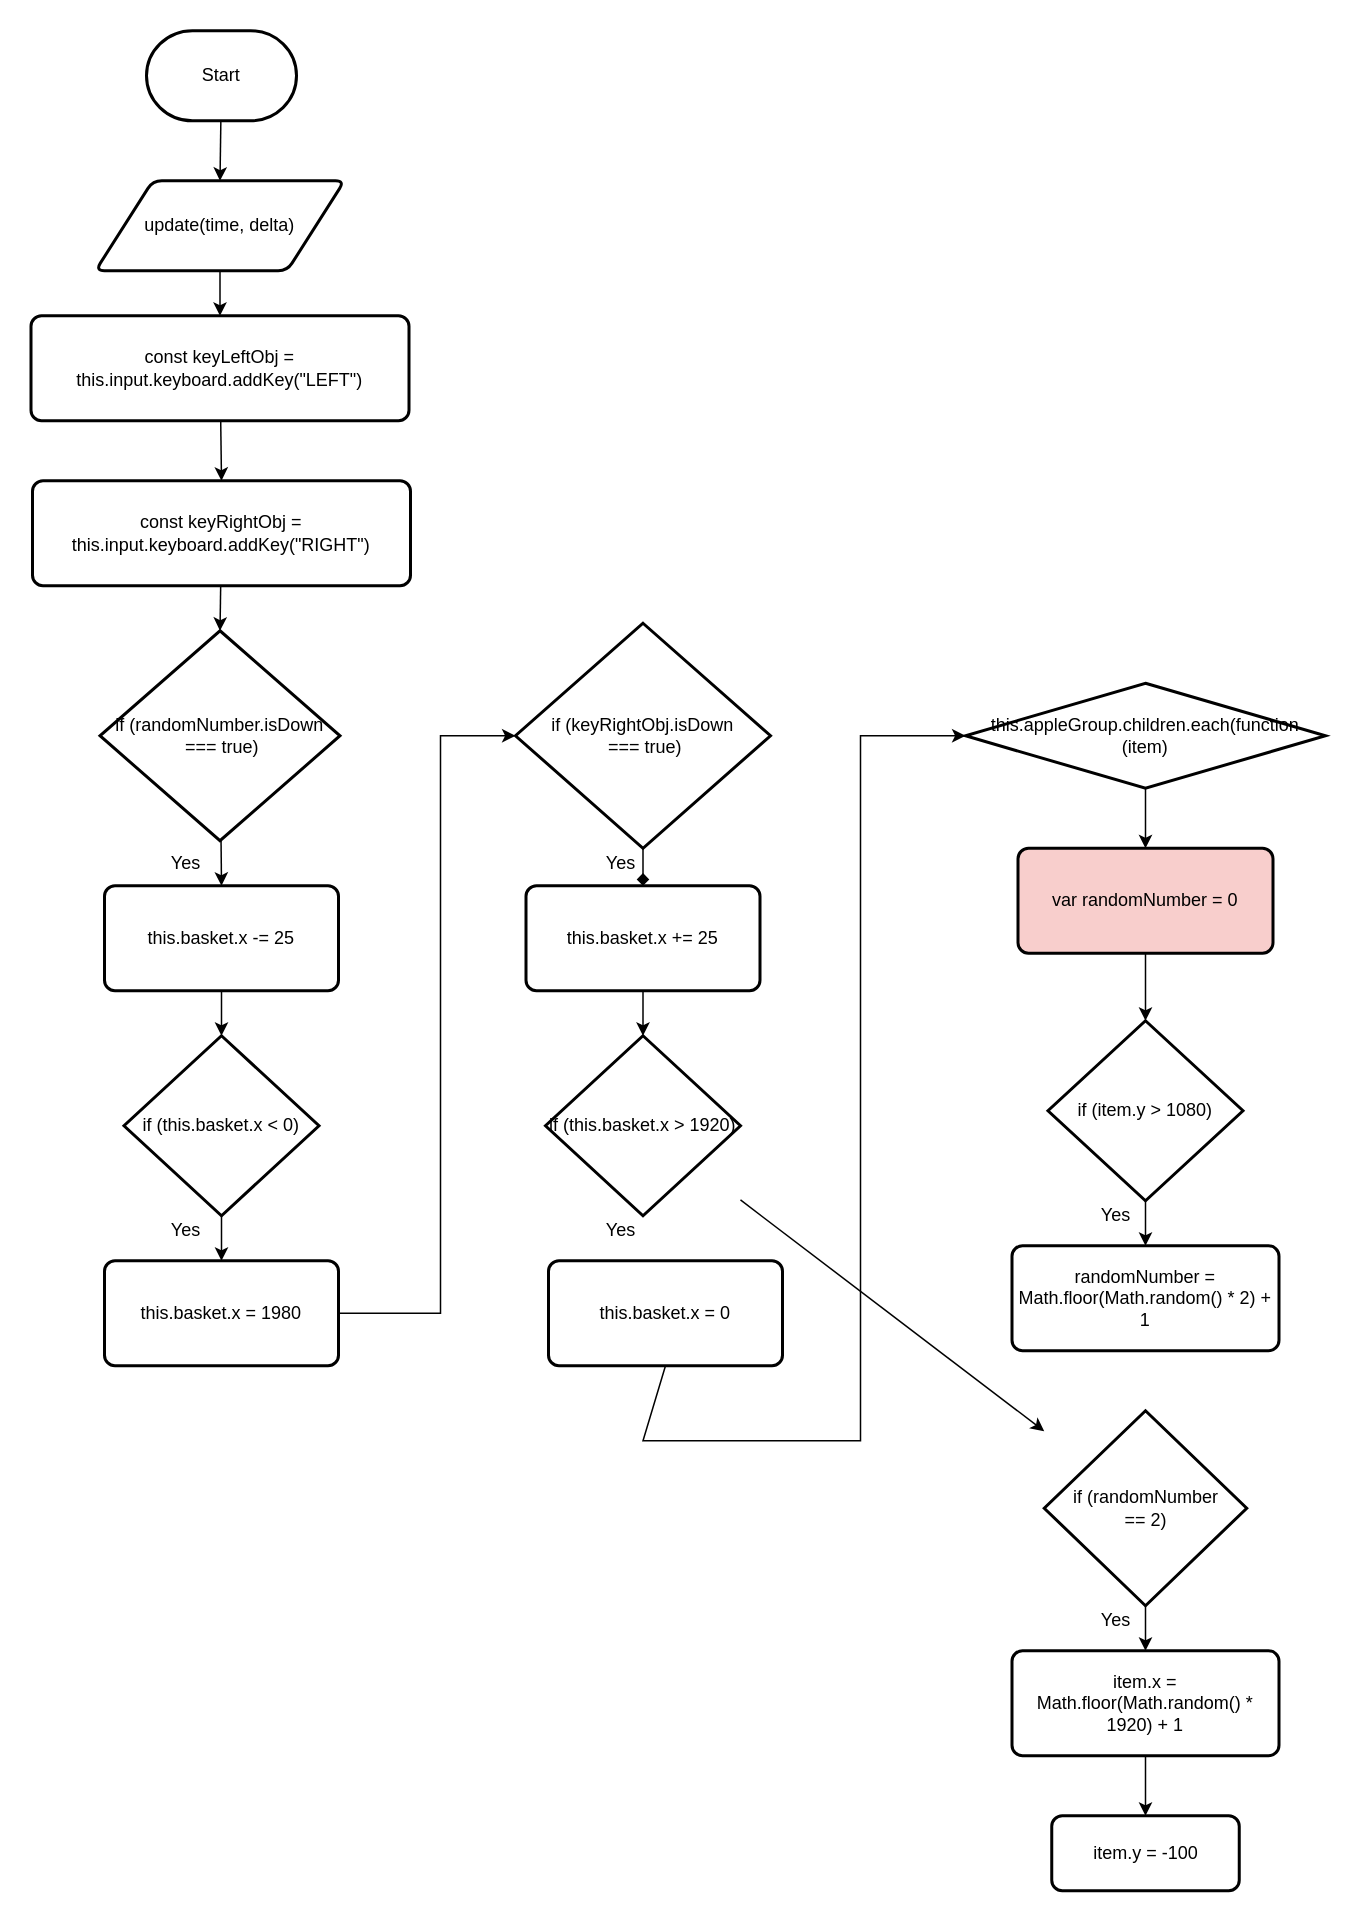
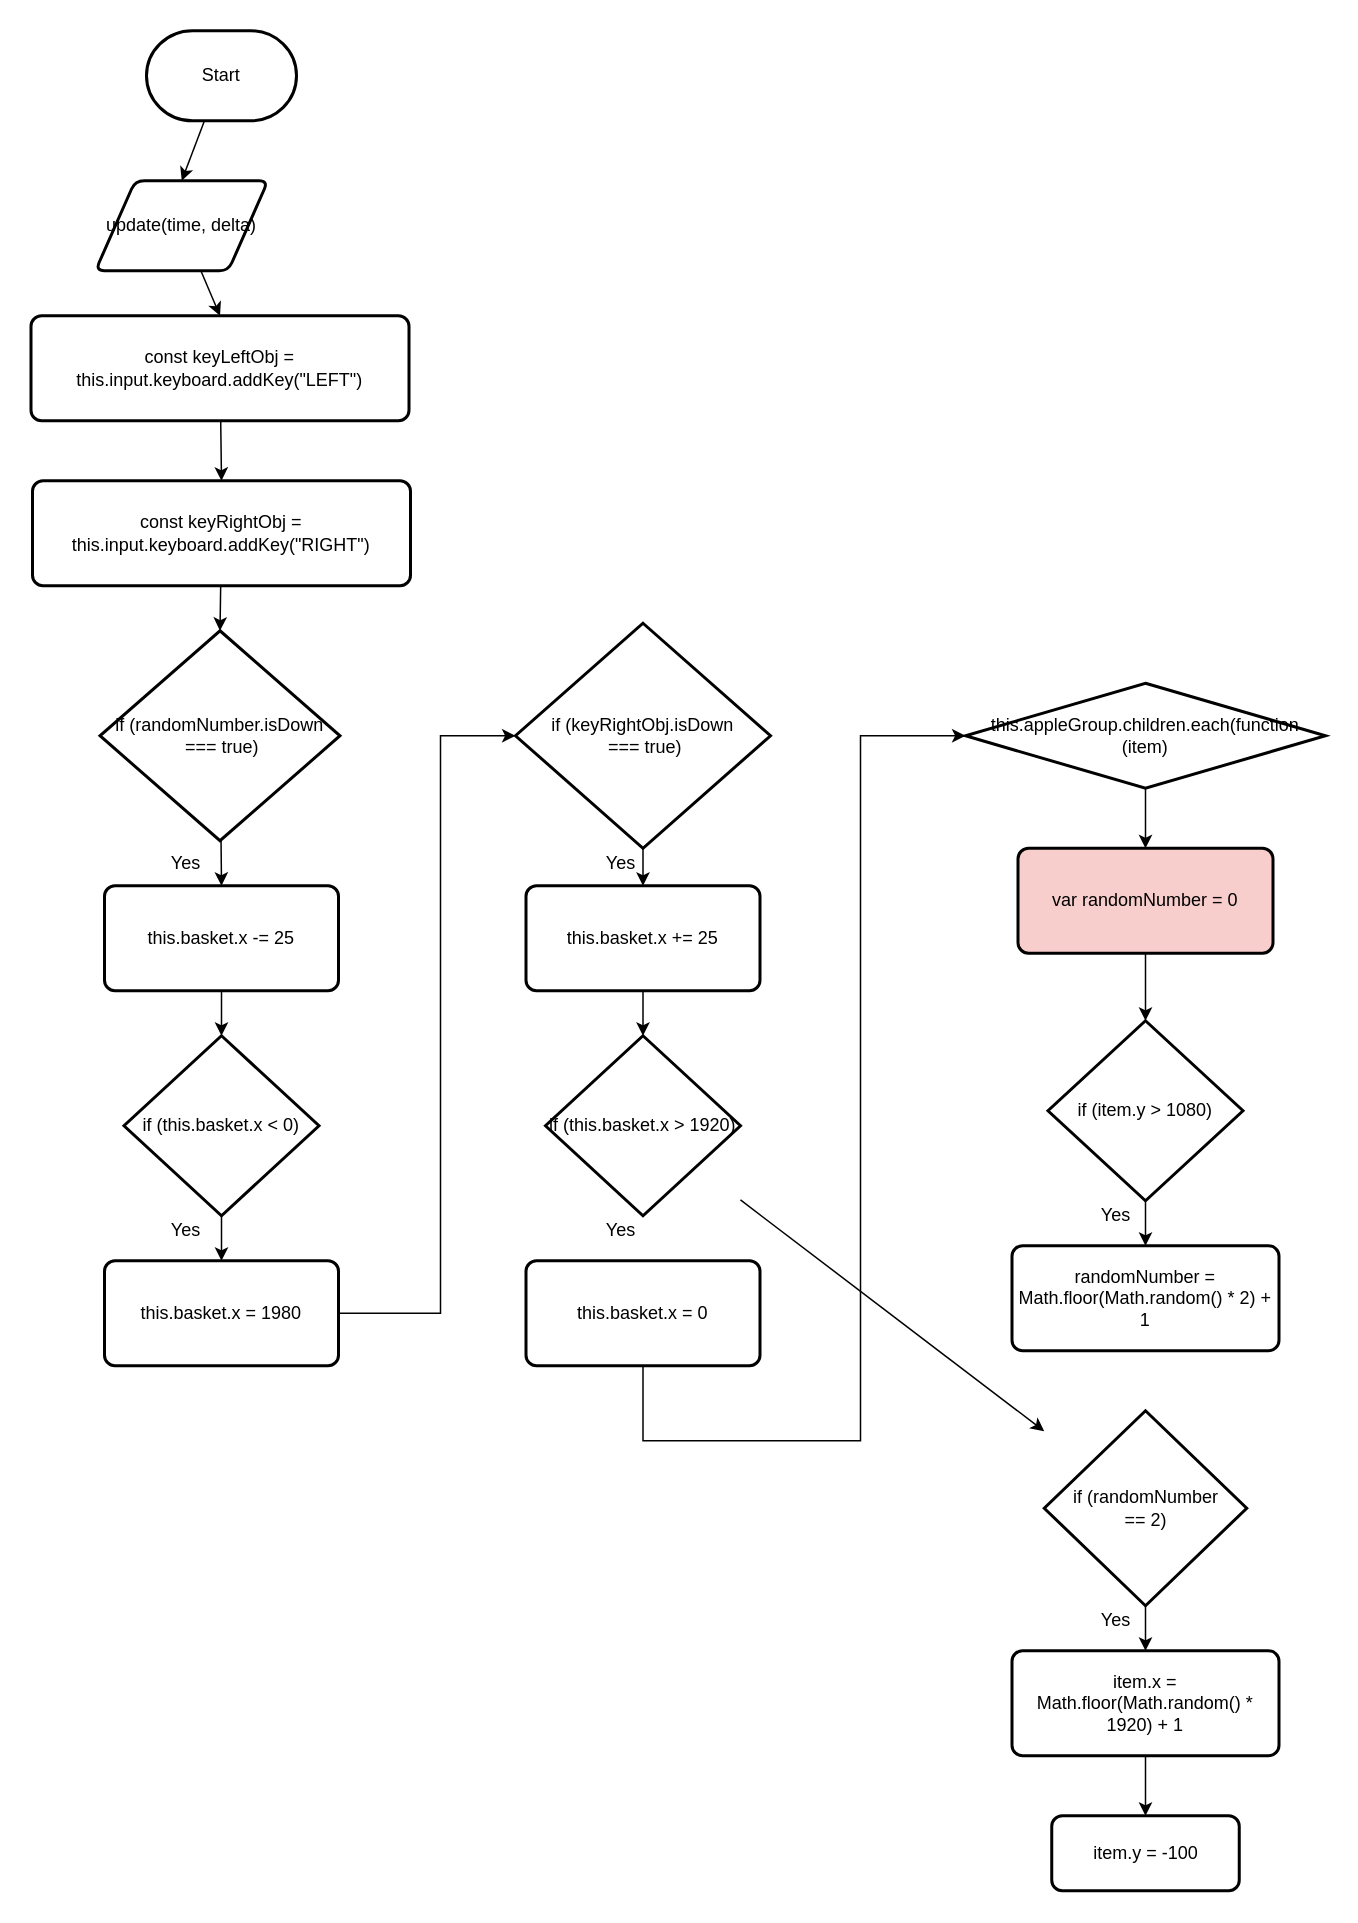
  <mxCell id="0" />
  <mxCell id="1" parent="0" />
  <mxCell id="2" style="edgeStyle=none;rounded=0;html=1;entryX=0.5;entryY=0;entryDx=0;entryDy=0;" edge="1" parent="1" source="3" target="5"><mxGeometry relative="1" as="geometry" /></mxCell>
  <mxCell id="3" value="Start" style="strokeWidth=2;html=1;shape=mxgraph.flowchart.terminator;whiteSpace=wrap;" vertex="1" parent="1"><mxGeometry x="97" y="20" width="100" height="60" as="geometry" /></mxCell>
  <mxCell id="4" style="edgeStyle=none;rounded=0;html=1;entryX=0.5;entryY=0;entryDx=0;entryDy=0;" edge="1" parent="1" source="5" target="7"><mxGeometry relative="1" as="geometry" /></mxCell>
- <mxCell id="5" value="update(time, delta)" style="shape=parallelogram;html=1;strokeWidth=2;perimeter=parallelogramPerimeter;whiteSpace=wrap;rounded=1;arcSize=12;size=0.23;" vertex="1" parent="1"><mxGeometry x="63" y="120" width="166" height="60" as="geometry" /></mxCell>
+ <mxCell id="5" value="update(time, delta)" style="shape=parallelogram;html=1;strokeWidth=2;perimeter=parallelogramPerimeter;whiteSpace=wrap;rounded=1;arcSize=12;size=0.23;" vertex="1" parent="1"><mxGeometry x="63" y="120" width="115" height="60" as="geometry" /></mxCell>
  <mxCell id="6" style="edgeStyle=none;rounded=0;html=1;entryX=0.5;entryY=0;entryDx=0;entryDy=0;" edge="1" parent="1" source="7" target="9"><mxGeometry relative="1" as="geometry" /></mxCell>
  <mxCell id="7" value="const keyLeftObj = this.input.keyboard.addKey(&quot;LEFT&quot;)" style="rounded=1;whiteSpace=wrap;html=1;absoluteArcSize=1;arcSize=14;strokeWidth=2;" vertex="1" parent="1"><mxGeometry x="20" y="210" width="252" height="70" as="geometry" /></mxCell>
  <mxCell id="8" style="edgeStyle=none;rounded=0;html=1;entryX=0.5;entryY=0;entryDx=0;entryDy=0;entryPerimeter=0;" edge="1" parent="1" source="9" target="11"><mxGeometry relative="1" as="geometry" /></mxCell>
  <mxCell id="9" value="const keyRightObj = this.input.keyboard.addKey(&quot;RIGHT&quot;)" style="rounded=1;whiteSpace=wrap;html=1;absoluteArcSize=1;arcSize=14;strokeWidth=2;" vertex="1" parent="1"><mxGeometry x="21" y="320" width="252" height="70" as="geometry" /></mxCell>
  <mxCell id="10" style="edgeStyle=none;rounded=0;html=1;entryX=0.5;entryY=0;entryDx=0;entryDy=0;" edge="1" parent="1" source="11" target="13"><mxGeometry relative="1" as="geometry" /></mxCell>
  <mxCell id="11" value="if (randomNumber.isDown&lt;br&gt;&amp;nbsp;=== true)" style="strokeWidth=2;html=1;shape=mxgraph.flowchart.decision;whiteSpace=wrap;" vertex="1" parent="1"><mxGeometry x="66" y="420" width="160" height="140" as="geometry" /></mxCell>
  <mxCell id="12" style="edgeStyle=none;rounded=0;html=1;entryX=0.5;entryY=0;entryDx=0;entryDy=0;entryPerimeter=0;" edge="1" parent="1" source="13" target="15"><mxGeometry relative="1" as="geometry" /></mxCell>
  <mxCell id="13" value="this.basket.x -= 25" style="rounded=1;whiteSpace=wrap;html=1;absoluteArcSize=1;arcSize=14;strokeWidth=2;" vertex="1" parent="1"><mxGeometry x="69" y="590" width="156" height="70" as="geometry" /></mxCell>
  <mxCell id="14" style="edgeStyle=none;rounded=0;html=1;entryX=0.5;entryY=0;entryDx=0;entryDy=0;" edge="1" parent="1" source="15" target="17"><mxGeometry relative="1" as="geometry" /></mxCell>
  <mxCell id="15" value="if (this.basket.x &amp;lt; 0)" style="strokeWidth=2;html=1;shape=mxgraph.flowchart.decision;whiteSpace=wrap;" vertex="1" parent="1"><mxGeometry x="82" y="690" width="130" height="120" as="geometry" /></mxCell>
  <mxCell id="16" style="edgeStyle=none;rounded=0;html=1;entryX=0;entryY=0.5;entryDx=0;entryDy=0;entryPerimeter=0;" edge="1" parent="1" source="17" target="19"><mxGeometry relative="1" as="geometry"><mxPoint x="303" y="480" as="targetPoint" /><Array as="points"><mxPoint x="293" y="875" /><mxPoint x="293" y="490" /></Array></mxGeometry></mxCell>
  <mxCell id="17" value="this.basket.x = 1980" style="rounded=1;whiteSpace=wrap;html=1;absoluteArcSize=1;arcSize=14;strokeWidth=2;" vertex="1" parent="1"><mxGeometry x="69" y="840" width="156" height="70" as="geometry" /></mxCell>
- <mxCell id="18" style="edgeStyle=none;rounded=0;html=1;entryX=0.5;entryY=0;entryDx=0;entryDy=0;endArrow=diamond;" edge="1" parent="1" source="19" target="21"><mxGeometry relative="1" as="geometry" /></mxCell>
+ <mxCell id="18" style="edgeStyle=none;rounded=0;html=1;entryX=0.5;entryY=0;entryDx=0;entryDy=0;" edge="1" parent="1" source="19" target="21"><mxGeometry relative="1" as="geometry" /></mxCell>
  <mxCell id="19" value="if (keyRightObj.isDown&lt;br&gt;&amp;nbsp;=== true)" style="strokeWidth=2;html=1;shape=mxgraph.flowchart.decision;whiteSpace=wrap;" vertex="1" parent="1"><mxGeometry x="343" y="415" width="170" height="150" as="geometry" /></mxCell>
  <mxCell id="20" style="edgeStyle=none;rounded=0;html=1;entryX=0.5;entryY=0;entryDx=0;entryDy=0;entryPerimeter=0;" edge="1" parent="1" source="21" target="23"><mxGeometry relative="1" as="geometry" /></mxCell>
  <mxCell id="21" value="this.basket.x += 25" style="rounded=1;whiteSpace=wrap;html=1;absoluteArcSize=1;arcSize=14;strokeWidth=2;" vertex="1" parent="1"><mxGeometry x="350" y="590" width="156" height="70" as="geometry" /></mxCell>
  <mxCell id="22" style="edgeStyle=none;rounded=0;html=1;" edge="1" parent="1" source="23" target="38"><mxGeometry relative="1" as="geometry" /></mxCell>
  <mxCell id="23" value="if (this.basket.x &amp;gt; 1920)" style="strokeWidth=2;html=1;shape=mxgraph.flowchart.decision;whiteSpace=wrap;" vertex="1" parent="1"><mxGeometry x="363" y="690" width="130" height="120" as="geometry" /></mxCell>
  <mxCell id="24" style="edgeStyle=none;rounded=0;html=1;entryX=0;entryY=0.5;entryDx=0;entryDy=0;exitX=0.5;exitY=1;exitDx=0;exitDy=0;" edge="1" parent="1" source="25" target="31"><mxGeometry relative="1" as="geometry"><Array as="points"><mxPoint x="428" y="960" /><mxPoint x="573" y="960" /><mxPoint x="573" y="490" /></Array></mxGeometry></mxCell>
- <mxCell id="25" value="this.basket.x = 0" style="rounded=1;whiteSpace=wrap;html=1;absoluteArcSize=1;arcSize=14;strokeWidth=2;" vertex="1" parent="1"><mxGeometry x="365" y="840" width="156" height="70" as="geometry" /></mxCell>
+ <mxCell id="25" value="this.basket.x = 0" style="rounded=1;whiteSpace=wrap;html=1;absoluteArcSize=1;arcSize=14;strokeWidth=2;" vertex="1" parent="1"><mxGeometry x="350" y="840" width="156" height="70" as="geometry" /></mxCell>
  <mxCell id="26" value="Yes" style="text;html=1;resizable=0;autosize=1;align=center;verticalAlign=middle;points=[];fillColor=none;strokeColor=none;rounded=0;" vertex="1" parent="1"><mxGeometry x="103" y="565" width="40" height="20" as="geometry" /></mxCell>
  <mxCell id="27" value="Yes" style="text;html=1;resizable=0;autosize=1;align=center;verticalAlign=middle;points=[];fillColor=none;strokeColor=none;rounded=0;" vertex="1" parent="1"><mxGeometry x="103" y="810" width="40" height="20" as="geometry" /></mxCell>
  <mxCell id="28" value="Yes" style="text;html=1;resizable=0;autosize=1;align=center;verticalAlign=middle;points=[];fillColor=none;strokeColor=none;rounded=0;" vertex="1" parent="1"><mxGeometry x="393" y="810" width="40" height="20" as="geometry" /></mxCell>
  <mxCell id="29" value="Yes" style="text;html=1;resizable=0;autosize=1;align=center;verticalAlign=middle;points=[];fillColor=none;strokeColor=none;rounded=0;" vertex="1" parent="1"><mxGeometry x="393" y="565" width="40" height="20" as="geometry" /></mxCell>
  <mxCell id="30" style="edgeStyle=none;rounded=0;html=1;entryX=0.5;entryY=0;entryDx=0;entryDy=0;" edge="1" parent="1" source="31" target="33"><mxGeometry relative="1" as="geometry" /></mxCell>
  <mxCell id="31" value="this.appleGroup.children.each(function (item)" style="rhombus;whiteSpace=wrap;html=1;absoluteArcSize=1;arcSize=14;strokeWidth=2;" vertex="1" parent="1"><mxGeometry x="643" y="455" width="240" height="70" as="geometry" /></mxCell>
  <mxCell id="32" style="edgeStyle=none;rounded=0;html=1;entryX=0.5;entryY=0;entryDx=0;entryDy=0;entryPerimeter=0;" edge="1" parent="1" source="33" target="35"><mxGeometry relative="1" as="geometry" /></mxCell>
  <mxCell id="33" value="var randomNumber = 0" style="rounded=1;whiteSpace=wrap;html=1;absoluteArcSize=1;arcSize=14;strokeWidth=2;fillColor=#f8cecc;" vertex="1" parent="1"><mxGeometry x="678" y="565" width="170" height="70" as="geometry" /></mxCell>
  <mxCell id="34" style="edgeStyle=none;rounded=0;html=1;" edge="1" parent="1" source="35" target="36"><mxGeometry relative="1" as="geometry" /></mxCell>
  <mxCell id="35" value="if (item.y &amp;gt; 1080)" style="strokeWidth=2;html=1;shape=mxgraph.flowchart.decision;whiteSpace=wrap;" vertex="1" parent="1"><mxGeometry x="698" y="680" width="130" height="120" as="geometry" /></mxCell>
  <mxCell id="36" value="randomNumber = Math.floor(Math.random() * 2) + 1" style="rounded=1;whiteSpace=wrap;html=1;absoluteArcSize=1;arcSize=14;strokeWidth=2;" vertex="1" parent="1"><mxGeometry x="674" y="830" width="178" height="70" as="geometry" /></mxCell>
  <mxCell id="37" style="edgeStyle=none;rounded=0;html=1;" edge="1" parent="1" source="38" target="40"><mxGeometry relative="1" as="geometry" /></mxCell>
  <mxCell id="38" value="if (randomNumber &lt;br&gt;== 2)" style="strokeWidth=2;html=1;shape=mxgraph.flowchart.decision;whiteSpace=wrap;" vertex="1" parent="1"><mxGeometry x="695.5" y="940" width="135" height="130" as="geometry" /></mxCell>
  <mxCell id="39" style="edgeStyle=none;rounded=0;html=1;" edge="1" parent="1" source="40" target="42"><mxGeometry relative="1" as="geometry" /></mxCell>
  <mxCell id="40" value="item.x = Math.floor(Math.random() * 1920) + 1" style="rounded=1;whiteSpace=wrap;html=1;absoluteArcSize=1;arcSize=14;strokeWidth=2;" vertex="1" parent="1"><mxGeometry x="674" y="1100" width="178" height="70" as="geometry" /></mxCell>
  <mxCell id="41" value="Yes" style="text;html=1;resizable=0;autosize=1;align=center;verticalAlign=middle;points=[];fillColor=none;strokeColor=none;rounded=0;" vertex="1" parent="1"><mxGeometry x="723" y="800" width="40" height="20" as="geometry" /></mxCell>
  <mxCell id="42" value="item.y = -100" style="rounded=1;whiteSpace=wrap;html=1;absoluteArcSize=1;arcSize=14;strokeWidth=2;" vertex="1" parent="1"><mxGeometry x="700.5" y="1210" width="125" height="50" as="geometry" /></mxCell>
  <mxCell id="43" value="Yes" style="text;html=1;resizable=0;autosize=1;align=center;verticalAlign=middle;points=[];fillColor=none;strokeColor=none;rounded=0;" vertex="1" parent="1"><mxGeometry x="723" y="1070" width="40" height="20" as="geometry" /></mxCell>
